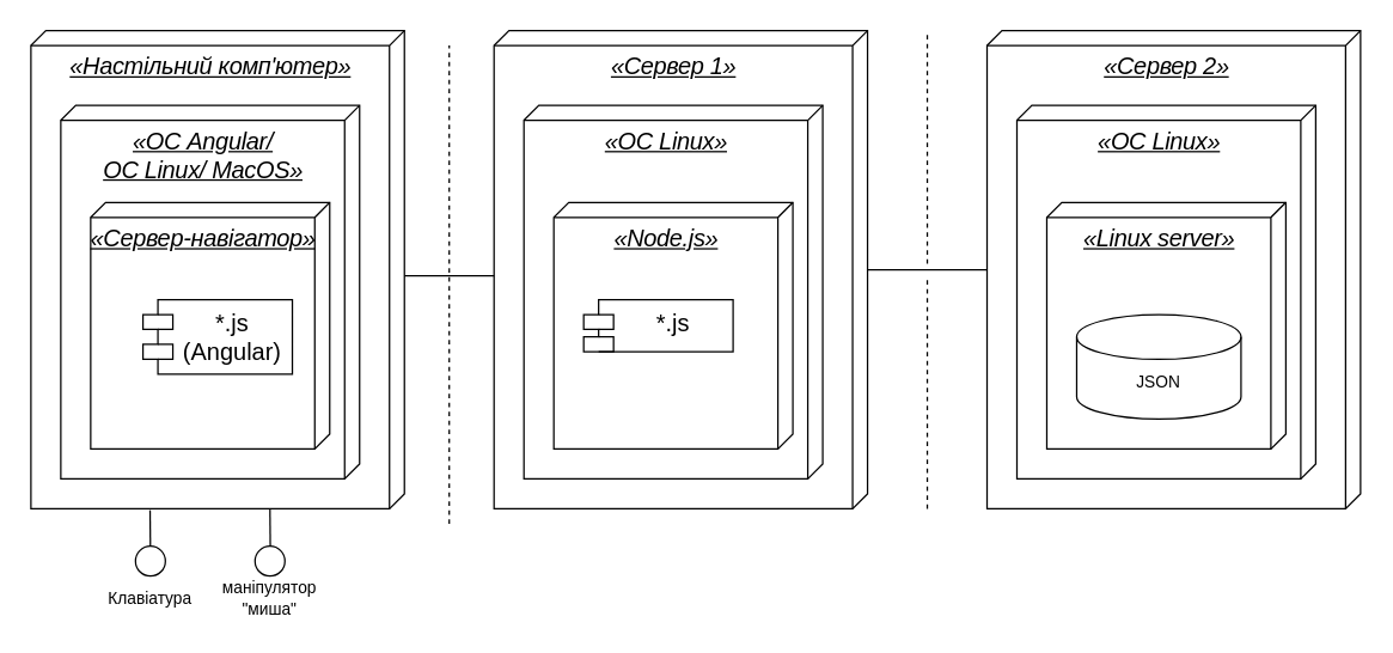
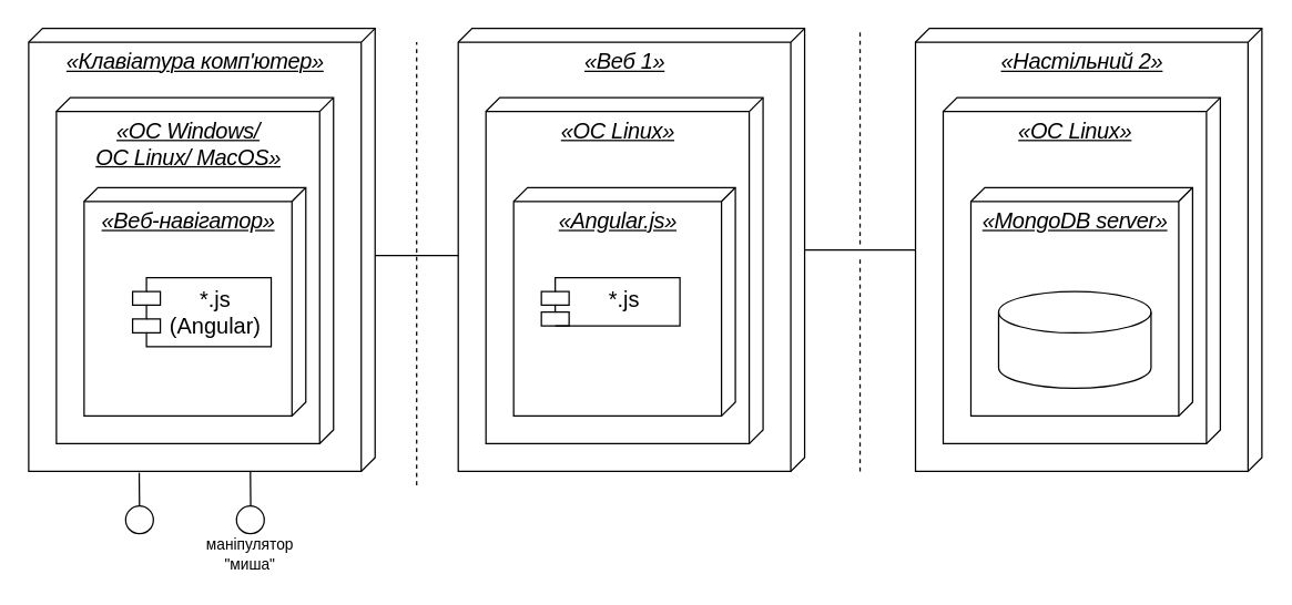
  <mxCell id="0" />
  <mxCell id="1" parent="0" />
- <mxCell id="2" value="&lt;em style=&quot;box-sizing: border-box; -webkit-tap-highlight-color: transparent; font-family: &amp;quot;Graphik LC Web&amp;quot;, Arial, sans-serif; letter-spacing: -0.27px;&quot;&gt;&lt;font style=&quot;font-size: 16px;&quot;&gt;«Настільний комп'ютер»&lt;/font&gt;&lt;/em&gt;" style="verticalAlign=top;align=center;spacingTop=8;spacingLeft=2;spacingRight=12;shape=cube;size=10;direction=south;fontStyle=4;html=1;rounded=0;shadow=0;comic=0;labelBackgroundColor=none;strokeWidth=1;fontFamily=Verdana;fontSize=12" parent="1" vertex="1"><mxGeometry x="20" y="20" width="250" height="320" as="geometry" /></mxCell>
- <mxCell id="3" value="&lt;em style=&quot;box-sizing: border-box; -webkit-tap-highlight-color: transparent; font-family: &amp;quot;Graphik LC Web&amp;quot;, Arial, sans-serif; letter-spacing: -0.27px;&quot;&gt;«ОС Angular/&lt;br&gt;OC Linux/ MacOS»&lt;/em&gt;" style="verticalAlign=top;align=center;spacingTop=8;spacingLeft=2;spacingRight=12;shape=cube;size=10;direction=south;fontStyle=4;html=1;fontSize=16;" vertex="1" parent="1"><mxGeometry x="40" y="70" width="200" height="250" as="geometry" /></mxCell>
- <mxCell id="4" value="&lt;em style=&quot;box-sizing: border-box; -webkit-tap-highlight-color: transparent; font-family: &amp;quot;Graphik LC Web&amp;quot;, Arial, sans-serif; letter-spacing: -0.27px;&quot;&gt;&lt;font style=&quot;font-size: 16px;&quot;&gt;«Сервер-навігатор»&lt;/font&gt;&lt;/em&gt;" style="verticalAlign=top;align=center;spacingTop=8;spacingLeft=2;spacingRight=12;shape=cube;size=10;direction=south;fontStyle=4;html=1;fontSize=16;" vertex="1" parent="1"><mxGeometry x="60" y="135" width="160" height="165" as="geometry" /></mxCell>
+ <mxCell id="2" value="&lt;em style=&quot;box-sizing: border-box; -webkit-tap-highlight-color: transparent; font-family: &amp;quot;Graphik LC Web&amp;quot;, Arial, sans-serif; letter-spacing: -0.27px;&quot;&gt;&lt;font style=&quot;font-size: 16px;&quot;&gt;«Клавіатура комп'ютер»&lt;/font&gt;&lt;/em&gt;" style="verticalAlign=top;align=center;spacingTop=8;spacingLeft=2;spacingRight=12;shape=cube;size=10;direction=south;fontStyle=4;html=1;rounded=0;shadow=0;comic=0;labelBackgroundColor=none;strokeWidth=1;fontFamily=Verdana;fontSize=12" parent="1" vertex="1"><mxGeometry x="20" y="20" width="250" height="320" as="geometry" /></mxCell>
+ <mxCell id="3" value="&lt;em style=&quot;box-sizing: border-box; -webkit-tap-highlight-color: transparent; font-family: &amp;quot;Graphik LC Web&amp;quot;, Arial, sans-serif; letter-spacing: -0.27px;&quot;&gt;«ОС Windows/&lt;br&gt;OC Linux/ MacOS»&lt;/em&gt;" style="verticalAlign=top;align=center;spacingTop=8;spacingLeft=2;spacingRight=12;shape=cube;size=10;direction=south;fontStyle=4;html=1;fontSize=16;" vertex="1" parent="1"><mxGeometry x="40" y="70" width="200" height="250" as="geometry" /></mxCell>
+ <mxCell id="4" value="&lt;em style=&quot;box-sizing: border-box; -webkit-tap-highlight-color: transparent; font-family: &amp;quot;Graphik LC Web&amp;quot;, Arial, sans-serif; letter-spacing: -0.27px;&quot;&gt;&lt;font style=&quot;font-size: 16px;&quot;&gt;«Веб-навігатор»&lt;/font&gt;&lt;/em&gt;" style="verticalAlign=top;align=center;spacingTop=8;spacingLeft=2;spacingRight=12;shape=cube;size=10;direction=south;fontStyle=4;html=1;fontSize=16;" vertex="1" parent="1"><mxGeometry x="60" y="135" width="160" height="165" as="geometry" /></mxCell>
  <mxCell id="5" value="*.js&#10;(Angular)" style="shape=module;align=left;spacingLeft=20;align=center;verticalAlign=top;fontSize=16;" vertex="1" parent="1"><mxGeometry x="95" y="200" width="100" height="50" as="geometry" /></mxCell>
  <mxCell id="6" value="" style="endArrow=none;html=1;rounded=0;fontSize=16;exitX=1.003;exitY=0.681;exitDx=0;exitDy=0;exitPerimeter=0;" edge="1" parent="1" source="2"><mxGeometry width="50" height="50" relative="1" as="geometry"><mxPoint x="410" y="470" as="sourcePoint" /><mxPoint x="100" y="370" as="targetPoint" /></mxGeometry></mxCell>
  <mxCell id="7" value="" style="ellipse;whiteSpace=wrap;html=1;aspect=fixed;fontSize=16;" vertex="1" parent="1"><mxGeometry x="90" y="365" width="20" height="20" as="geometry" /></mxCell>
  <mxCell id="8" value="" style="endArrow=none;html=1;rounded=0;fontSize=16;exitX=1.003;exitY=0.681;exitDx=0;exitDy=0;exitPerimeter=0;" edge="1" parent="1"><mxGeometry width="50" height="50" relative="1" as="geometry"><mxPoint x="180" y="340" as="sourcePoint" /><mxPoint x="180.25" y="369.04" as="targetPoint" /></mxGeometry></mxCell>
  <mxCell id="9" value="" style="ellipse;whiteSpace=wrap;html=1;aspect=fixed;fontSize=16;" vertex="1" parent="1"><mxGeometry x="170" y="365" width="20" height="20" as="geometry" /></mxCell>
- <mxCell id="10" value="Клавіатура" style="text;html=1;strokeColor=none;fillColor=none;align=center;verticalAlign=middle;whiteSpace=wrap;rounded=0;fontSize=11;" vertex="1" parent="1"><mxGeometry x="70" y="385" width="60" height="30" as="geometry" /></mxCell>
  <mxCell id="11" value="маніпулятор&lt;br style=&quot;font-size: 11px;&quot;&gt;&quot;миша&quot;" style="text;html=1;strokeColor=none;fillColor=none;align=center;verticalAlign=middle;whiteSpace=wrap;rounded=0;fontSize=11;" vertex="1" parent="1"><mxGeometry x="150" y="385" width="60" height="30" as="geometry" /></mxCell>
- <mxCell id="12" value="&lt;em style=&quot;box-sizing: border-box; -webkit-tap-highlight-color: transparent; font-family: &amp;quot;Graphik LC Web&amp;quot;, Arial, sans-serif; letter-spacing: -0.27px;&quot;&gt;&lt;font style=&quot;font-size: 16px;&quot;&gt;«Сервер 1»&lt;/font&gt;&lt;/em&gt;" style="verticalAlign=top;align=center;spacingTop=8;spacingLeft=2;spacingRight=12;shape=cube;size=10;direction=south;fontStyle=4;html=1;rounded=0;shadow=0;comic=0;labelBackgroundColor=none;strokeWidth=1;fontFamily=Verdana;fontSize=12" vertex="1" parent="1"><mxGeometry x="330" y="20" width="250" height="320" as="geometry" /></mxCell>
+ <mxCell id="12" value="&lt;em style=&quot;box-sizing: border-box; -webkit-tap-highlight-color: transparent; font-family: &amp;quot;Graphik LC Web&amp;quot;, Arial, sans-serif; letter-spacing: -0.27px;&quot;&gt;&lt;font style=&quot;font-size: 16px;&quot;&gt;«Веб 1»&lt;/font&gt;&lt;/em&gt;" style="verticalAlign=top;align=center;spacingTop=8;spacingLeft=2;spacingRight=12;shape=cube;size=10;direction=south;fontStyle=4;html=1;rounded=0;shadow=0;comic=0;labelBackgroundColor=none;strokeWidth=1;fontFamily=Verdana;fontSize=12" vertex="1" parent="1"><mxGeometry x="330" y="20" width="250" height="320" as="geometry" /></mxCell>
  <mxCell id="13" value="&lt;em style=&quot;box-sizing: border-box; -webkit-tap-highlight-color: transparent; font-family: &amp;quot;Graphik LC Web&amp;quot;, Arial, sans-serif; letter-spacing: -0.27px;&quot;&gt;«OC Linux»&lt;/em&gt;" style="verticalAlign=top;align=center;spacingTop=8;spacingLeft=2;spacingRight=12;shape=cube;size=10;direction=south;fontStyle=4;html=1;fontSize=16;" vertex="1" parent="1"><mxGeometry x="350" y="70" width="200" height="250" as="geometry" /></mxCell>
- <mxCell id="14" value="&lt;em style=&quot;box-sizing: border-box; -webkit-tap-highlight-color: transparent; font-family: &amp;quot;Graphik LC Web&amp;quot;, Arial, sans-serif; letter-spacing: -0.27px;&quot;&gt;&lt;font style=&quot;font-size: 16px;&quot;&gt;«Node.js»&lt;/font&gt;&lt;/em&gt;" style="verticalAlign=top;align=center;spacingTop=8;spacingLeft=2;spacingRight=12;shape=cube;size=10;direction=south;fontStyle=4;html=1;fontSize=16;" vertex="1" parent="1"><mxGeometry x="370" y="135" width="160" height="165" as="geometry" /></mxCell>
+ <mxCell id="14" value="&lt;em style=&quot;box-sizing: border-box; -webkit-tap-highlight-color: transparent; font-family: &amp;quot;Graphik LC Web&amp;quot;, Arial, sans-serif; letter-spacing: -0.27px;&quot;&gt;&lt;font style=&quot;font-size: 16px;&quot;&gt;«Angular.js»&lt;/font&gt;&lt;/em&gt;" style="verticalAlign=top;align=center;spacingTop=8;spacingLeft=2;spacingRight=12;shape=cube;size=10;direction=south;fontStyle=4;html=1;fontSize=16;" vertex="1" parent="1"><mxGeometry x="370" y="135" width="160" height="165" as="geometry" /></mxCell>
  <mxCell id="15" value="*.js&#10;" style="shape=module;align=left;spacingLeft=20;align=center;verticalAlign=top;fontSize=16;" vertex="1" parent="1"><mxGeometry x="390" y="200" width="100" height="35" as="geometry" /></mxCell>
  <mxCell id="16" value="" style="line;strokeWidth=1;fillColor=none;align=left;verticalAlign=middle;spacingTop=-1;spacingLeft=3;spacingRight=3;rotatable=0;labelPosition=right;points=[];portConstraint=eastwest;strokeColor=inherit;fontSize=11;" vertex="1" parent="1"><mxGeometry x="270" y="180" width="60" height="8" as="geometry" /></mxCell>
  <mxCell id="17" value="" style="endArrow=none;dashed=1;html=1;strokeWidth=1;rounded=0;fontSize=11;" edge="1" parent="1"><mxGeometry width="50" height="50" relative="1" as="geometry"><mxPoint x="300" y="350" as="sourcePoint" /><mxPoint x="300" y="30" as="targetPoint" /></mxGeometry></mxCell>
  <mxCell id="18" value="" style="endArrow=none;dashed=1;html=1;strokeWidth=1;rounded=0;fontSize=11;startArrow=none;" edge="1" parent="1" source="19"><mxGeometry width="50" height="50" relative="1" as="geometry"><mxPoint x="620" y="340" as="sourcePoint" /><mxPoint x="620" y="20" as="targetPoint" /></mxGeometry></mxCell>
  <mxCell id="19" value="" style="line;strokeWidth=1;fillColor=none;align=left;verticalAlign=middle;spacingTop=-1;spacingLeft=3;spacingRight=3;rotatable=0;labelPosition=right;points=[];portConstraint=eastwest;strokeColor=inherit;fontSize=11;" vertex="1" parent="1"><mxGeometry x="580" y="176" width="80" height="8" as="geometry" /></mxCell>
  <mxCell id="20" value="" style="endArrow=none;dashed=1;html=1;strokeWidth=1;rounded=0;fontSize=11;" edge="1" parent="1" target="19"><mxGeometry width="50" height="50" relative="1" as="geometry"><mxPoint x="620" y="340" as="sourcePoint" /><mxPoint x="620" y="20" as="targetPoint" /></mxGeometry></mxCell>
- <mxCell id="21" value="&lt;em style=&quot;box-sizing: border-box; -webkit-tap-highlight-color: transparent; font-family: &amp;quot;Graphik LC Web&amp;quot;, Arial, sans-serif; letter-spacing: -0.27px;&quot;&gt;&lt;font style=&quot;font-size: 16px;&quot;&gt;«Сервер 2»&lt;/font&gt;&lt;/em&gt;" style="verticalAlign=top;align=center;spacingTop=8;spacingLeft=2;spacingRight=12;shape=cube;size=10;direction=south;fontStyle=4;html=1;rounded=0;shadow=0;comic=0;labelBackgroundColor=none;strokeWidth=1;fontFamily=Verdana;fontSize=12" vertex="1" parent="1"><mxGeometry x="660" y="20" width="250" height="320" as="geometry" /></mxCell>
+ <mxCell id="21" value="&lt;em style=&quot;box-sizing: border-box; -webkit-tap-highlight-color: transparent; font-family: &amp;quot;Graphik LC Web&amp;quot;, Arial, sans-serif; letter-spacing: -0.27px;&quot;&gt;&lt;font style=&quot;font-size: 16px;&quot;&gt;«Настільний 2»&lt;/font&gt;&lt;/em&gt;" style="verticalAlign=top;align=center;spacingTop=8;spacingLeft=2;spacingRight=12;shape=cube;size=10;direction=south;fontStyle=4;html=1;rounded=0;shadow=0;comic=0;labelBackgroundColor=none;strokeWidth=1;fontFamily=Verdana;fontSize=12" vertex="1" parent="1"><mxGeometry x="660" y="20" width="250" height="320" as="geometry" /></mxCell>
  <mxCell id="22" value="&lt;em style=&quot;box-sizing: border-box; -webkit-tap-highlight-color: transparent; font-family: &amp;quot;Graphik LC Web&amp;quot;, Arial, sans-serif; letter-spacing: -0.27px;&quot;&gt;«OC Linux»&lt;/em&gt;" style="verticalAlign=top;align=center;spacingTop=8;spacingLeft=2;spacingRight=12;shape=cube;size=10;direction=south;fontStyle=4;html=1;fontSize=16;" vertex="1" parent="1"><mxGeometry x="680" y="70" width="200" height="250" as="geometry" /></mxCell>
- <mxCell id="23" value="&lt;em style=&quot;box-sizing: border-box; -webkit-tap-highlight-color: transparent; font-family: &amp;quot;Graphik LC Web&amp;quot;, Arial, sans-serif; letter-spacing: -0.27px;&quot;&gt;&lt;font style=&quot;font-size: 16px;&quot;&gt;«Linux server»&lt;/font&gt;&lt;/em&gt;" style="verticalAlign=top;align=center;spacingTop=8;spacingLeft=2;spacingRight=12;shape=cube;size=10;direction=south;fontStyle=4;html=1;fontSize=16;" vertex="1" parent="1"><mxGeometry x="700" y="135" width="160" height="165" as="geometry" /></mxCell>
+ <mxCell id="23" value="&lt;em style=&quot;box-sizing: border-box; -webkit-tap-highlight-color: transparent; font-family: &amp;quot;Graphik LC Web&amp;quot;, Arial, sans-serif; letter-spacing: -0.27px;&quot;&gt;&lt;font style=&quot;font-size: 16px;&quot;&gt;«MongoDB server»&lt;/font&gt;&lt;/em&gt;" style="verticalAlign=top;align=center;spacingTop=8;spacingLeft=2;spacingRight=12;shape=cube;size=10;direction=south;fontStyle=4;html=1;fontSize=16;" vertex="1" parent="1"><mxGeometry x="700" y="135" width="160" height="165" as="geometry" /></mxCell>
  <mxCell id="24" value="" style="shape=cylinder3;whiteSpace=wrap;html=1;boundedLbl=1;backgroundOutline=1;size=15;fontSize=11;" vertex="1" parent="1"><mxGeometry x="720" y="210" width="110" height="70" as="geometry" /></mxCell>
- <mxCell id="25" value="JSON" style="text;html=1;strokeColor=none;fillColor=none;align=center;verticalAlign=middle;whiteSpace=wrap;rounded=0;fontSize=11;" vertex="1" parent="1"><mxGeometry x="745" y="240" width="60" height="30" as="geometry" /></mxCell>
